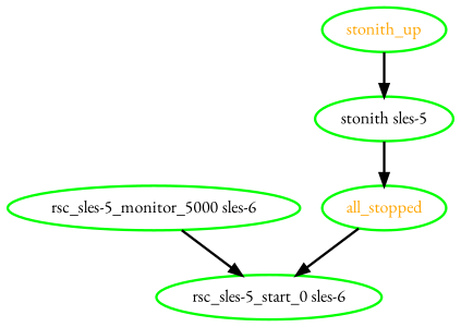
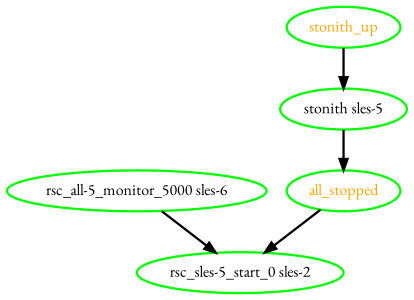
  digraph {
    fontname="EB Garamond"
    node [color=green fontcolor=black fontname="EB Garamond" style=bold]
    edge [fontname="EB Garamond" style=bold]
    all_stopped [fontcolor=orange]
-   "rsc_sles-5_start_0 sles-6"
-   "rsc_sles-5_monitor_5000 sles-6"
+   "rsc_sles-5_start_0 sles-6" [label="rsc_sles-5_start_0 sles-2"]
+   "rsc_sles-5_monitor_5000 sles-6" [label="rsc_all-5_monitor_5000 sles-6"]
    "stonith sles-5"
    stonith_up [fontcolor=orange]
    all_stopped -> "rsc_sles-5_start_0 sles-6"
    "rsc_sles-5_monitor_5000 sles-6" -> "rsc_sles-5_start_0 sles-6"
    "stonith sles-5" -> all_stopped
    stonith_up -> "stonith sles-5"
  }
